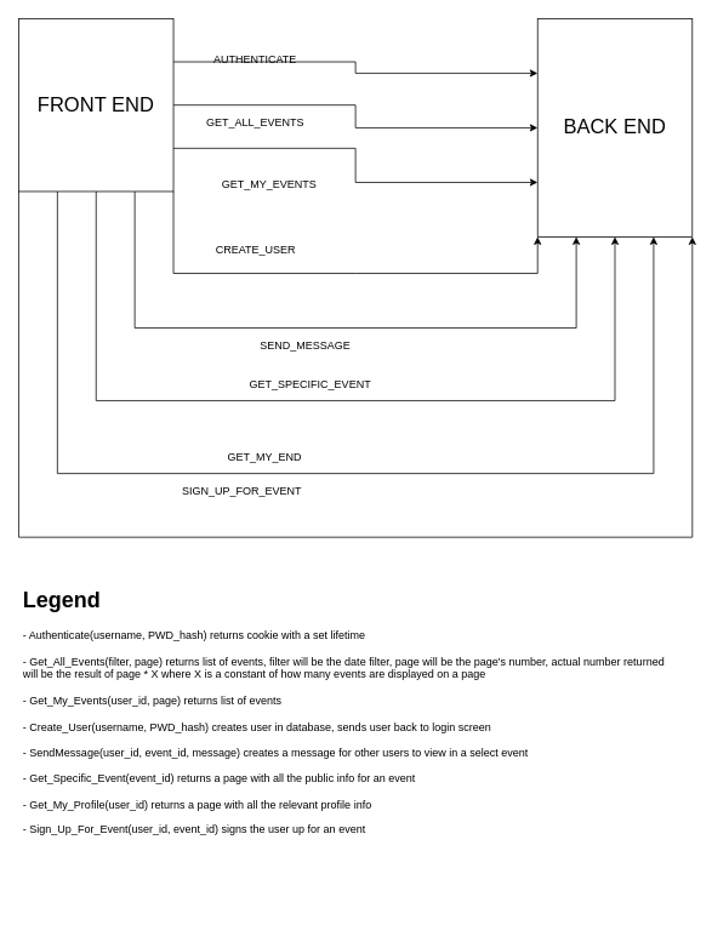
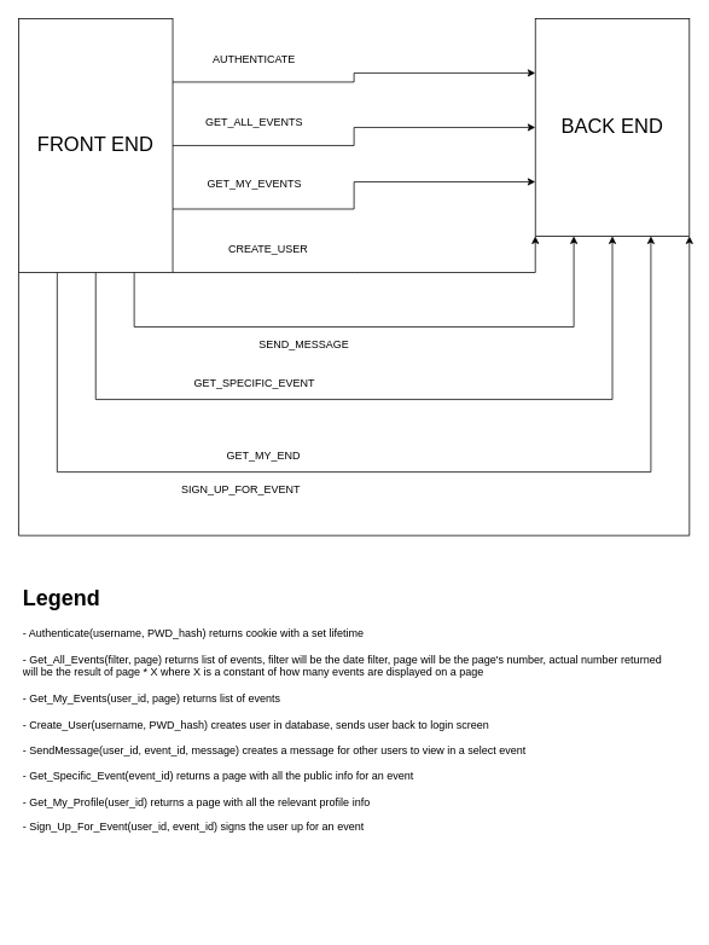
  <mxCell id="0" />
  <mxCell id="1" parent="0" />
  <mxCell id="2" value="&lt;font style=&quot;font-size: 22px;&quot;&gt;BACK END&lt;/font&gt;" style="rounded=0;whiteSpace=wrap;html=1;" vertex="1" parent="1"><mxGeometry x="590" y="20" width="170" height="240" as="geometry" /></mxCell>
  <mxCell id="3" style="edgeStyle=orthogonalEdgeStyle;rounded=0;orthogonalLoop=1;jettySize=auto;html=1;exitX=1;exitY=0.25;exitDx=0;exitDy=0;entryX=0;entryY=0.25;entryDx=0;entryDy=0;" edge="1" parent="1" source="11" target="2"><mxGeometry relative="1" as="geometry" /></mxCell>
  <mxCell id="4" style="edgeStyle=orthogonalEdgeStyle;rounded=0;orthogonalLoop=1;jettySize=auto;html=1;exitX=1;exitY=0.5;exitDx=0;exitDy=0;entryX=0;entryY=0.5;entryDx=0;entryDy=0;" edge="1" parent="1" source="11" target="2"><mxGeometry relative="1" as="geometry" /></mxCell>
  <mxCell id="5" style="edgeStyle=orthogonalEdgeStyle;rounded=0;orthogonalLoop=1;jettySize=auto;html=1;exitX=1;exitY=0.75;exitDx=0;exitDy=0;entryX=0;entryY=0.75;entryDx=0;entryDy=0;" edge="1" parent="1" source="11" target="2"><mxGeometry relative="1" as="geometry" /></mxCell>
  <mxCell id="6" style="edgeStyle=orthogonalEdgeStyle;rounded=0;orthogonalLoop=1;jettySize=auto;html=1;exitX=1;exitY=1;exitDx=0;exitDy=0;entryX=0;entryY=1;entryDx=0;entryDy=0;" edge="1" parent="1" source="11" target="2"><mxGeometry relative="1" as="geometry"><Array as="points"><mxPoint x="390" y="300" /><mxPoint x="390" y="300" /></Array></mxGeometry></mxCell>
  <mxCell id="7" style="edgeStyle=orthogonalEdgeStyle;rounded=0;orthogonalLoop=1;jettySize=auto;html=1;exitX=0.75;exitY=1;exitDx=0;exitDy=0;entryX=0.25;entryY=1;entryDx=0;entryDy=0;" edge="1" parent="1" source="11" target="2"><mxGeometry relative="1" as="geometry"><Array as="points"><mxPoint x="148" y="360" /><mxPoint x="633" y="360" /></Array></mxGeometry></mxCell>
  <mxCell id="8" style="edgeStyle=orthogonalEdgeStyle;rounded=0;orthogonalLoop=1;jettySize=auto;html=1;exitX=0.5;exitY=1;exitDx=0;exitDy=0;entryX=0.5;entryY=1;entryDx=0;entryDy=0;" edge="1" parent="1" source="11" target="2"><mxGeometry relative="1" as="geometry"><Array as="points"><mxPoint x="105" y="440" /><mxPoint x="675" y="440" /></Array></mxGeometry></mxCell>
  <mxCell id="9" style="edgeStyle=orthogonalEdgeStyle;rounded=0;orthogonalLoop=1;jettySize=auto;html=1;exitX=0.25;exitY=1;exitDx=0;exitDy=0;entryX=0.75;entryY=1;entryDx=0;entryDy=0;" edge="1" parent="1" source="11" target="2"><mxGeometry relative="1" as="geometry"><Array as="points"><mxPoint x="63" y="520" /><mxPoint x="718" y="520" /></Array></mxGeometry></mxCell>
  <mxCell id="10" style="edgeStyle=orthogonalEdgeStyle;rounded=0;orthogonalLoop=1;jettySize=auto;html=1;exitX=0;exitY=1;exitDx=0;exitDy=0;entryX=1;entryY=1;entryDx=0;entryDy=0;" edge="1" parent="1" source="11" target="2"><mxGeometry relative="1" as="geometry"><Array as="points"><mxPoint x="20" y="590" /><mxPoint x="760" y="590" /></Array></mxGeometry></mxCell>
- <mxCell id="11" value="&lt;font style=&quot;font-size: 22px;&quot;&gt;FRONT END &lt;br&gt;&lt;/font&gt;" style="rounded=0;whiteSpace=wrap;html=1;" vertex="1" parent="1"><mxGeometry x="20" y="20" width="170" height="190" as="geometry" /></mxCell>
+ <mxCell id="11" value="&lt;font style=&quot;font-size: 22px;&quot;&gt;FRONT END &lt;br&gt;&lt;/font&gt;" style="rounded=0;whiteSpace=wrap;html=1;" vertex="1" parent="1"><mxGeometry x="20" y="20" width="170" height="280" as="geometry" /></mxCell>
  <mxCell id="12" value="AUTHENTICATE" style="text;html=1;strokeColor=none;fillColor=none;align=center;verticalAlign=middle;whiteSpace=wrap;rounded=0;" vertex="1" parent="1"><mxGeometry x="250" y="50" width="60" height="30" as="geometry" /></mxCell>
  <mxCell id="13" value="GET_ALL_EVENTS" style="text;html=1;strokeColor=none;fillColor=none;align=center;verticalAlign=middle;whiteSpace=wrap;rounded=0;" vertex="1" parent="1"><mxGeometry x="215" y="120" width="130" height="30" as="geometry" /></mxCell>
- <mxCell id="14" value="GET_MY_EVENTS" style="text;html=1;align=center;verticalAlign=middle;resizable=0;points=[];autosize=1;strokeColor=none;fillColor=none;" vertex="1" parent="1"><mxGeometry x="235" y="188" width="120" height="30" as="geometry" /></mxCell>
- <mxCell id="15" value="CREATE_USER" style="text;html=1;align=center;verticalAlign=middle;resizable=0;points=[];autosize=1;strokeColor=none;fillColor=none;" vertex="1" parent="1"><mxGeometry x="225" y="260" width="110" height="30" as="geometry" /></mxCell>
+ <mxCell id="14" value="GET_MY_EVENTS" style="text;html=1;align=center;verticalAlign=middle;resizable=0;points=[];autosize=1;strokeColor=none;fillColor=none;" vertex="1" parent="1"><mxGeometry x="220" y="188" width="120" height="30" as="geometry" /></mxCell>
+ <mxCell id="15" value="CREATE_USER" style="text;html=1;align=center;verticalAlign=middle;resizable=0;points=[];autosize=1;strokeColor=none;fillColor=none;" vertex="1" parent="1"><mxGeometry x="240" y="260" width="110" height="30" as="geometry" /></mxCell>
  <mxCell id="16" value="SEND_MESSAGE" style="text;html=1;strokeColor=none;fillColor=none;align=center;verticalAlign=middle;whiteSpace=wrap;rounded=0;" vertex="1" parent="1"><mxGeometry x="285" y="365" width="100" height="30" as="geometry" /></mxCell>
- <mxCell id="17" value="GET_SPECIFIC_EVENT" style="text;html=1;align=center;verticalAlign=middle;resizable=0;points=[];autosize=1;strokeColor=none;fillColor=none;" vertex="1" parent="1"><mxGeometry x="260" y="408" width="160" height="30" as="geometry" /></mxCell>
+ <mxCell id="17" value="GET_SPECIFIC_EVENT" style="text;html=1;align=center;verticalAlign=middle;resizable=0;points=[];autosize=1;strokeColor=none;fillColor=none;" vertex="1" parent="1"><mxGeometry x="200" y="408" width="160" height="30" as="geometry" /></mxCell>
  <mxCell id="18" value="GET_MY_END" style="text;html=1;align=center;verticalAlign=middle;resizable=0;points=[];autosize=1;strokeColor=none;fillColor=none;" vertex="1" parent="1"><mxGeometry x="225" y="488" width="130" height="30" as="geometry" /></mxCell>
  <mxCell id="19" value="SIGN_UP_FOR_EVENT" style="text;html=1;align=center;verticalAlign=middle;resizable=0;points=[];autosize=1;strokeColor=none;fillColor=none;" vertex="1" parent="1"><mxGeometry x="190" y="525" width="150" height="30" as="geometry" /></mxCell>
  <mxCell id="20" value="&lt;h1&gt;Legend&lt;/h1&gt;&lt;p&gt;- Authenticate(username, PWD_hash) returns cookie with a set lifetime&lt;br&gt;&lt;br&gt;- Get_All_Events(filter, page) returns list of events, filter will be the date filter, page will be the page's number, actual number returned will be the result of page * X where X is a constant of how many events are displayed on a page&lt;br&gt;&lt;br&gt;- Get_My_Events(user_id, page) returns list of events&lt;br&gt;&lt;br&gt;- Create_User(username, PWD_hash) creates user in database, sends user back to login screen&lt;br&gt;&lt;br&gt;- SendMessage(user_id, event_id, message) creates a message for other users to view in a select event&lt;br&gt;&lt;br&gt;- Get_Specific_Event(event_id) returns a page with all the public info for an event&lt;br&gt;&lt;br&gt;- Get_My_Profile(user_id) returns a page with all the relevant profile info&lt;/p&gt;&lt;p&gt;- Sign_Up_For_Event(user_id, event_id) signs the user up for an event&lt;br&gt;&lt;/p&gt;" style="text;html=1;strokeColor=none;fillColor=none;spacing=5;spacingTop=-20;whiteSpace=wrap;overflow=hidden;rounded=0;" vertex="1" parent="1"><mxGeometry x="20" y="640" width="720" height="380" as="geometry" /></mxCell>
